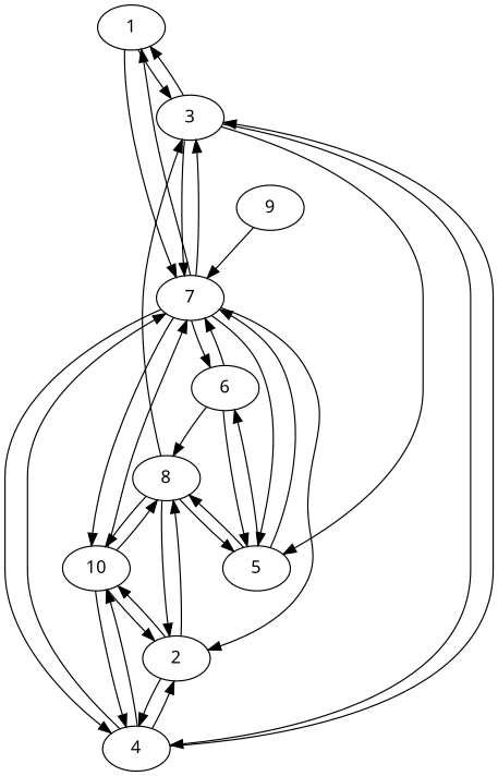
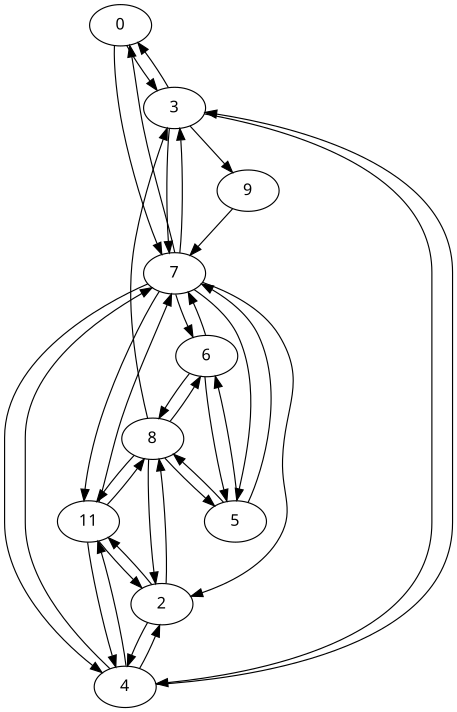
  digraph {
    fontname="Noto Sans"
    node [fontname="Noto Sans"]
    edge [fontname="Noto Sans"]
-   1
+   1 [label=0]
    3
    7
    4
    5
    2
-   10
+   10 [label=11]
    6
    8
    9
    1 -> 3
    1 -> 7
    3 -> 1
    3 -> 7
    3 -> 4
-   3 -> 5
+   3 -> 9
    7 -> 1
    7 -> 3
    7 -> 4
    7 -> 5
    7 -> 2
    7 -> 10
    7 -> 6
    4 -> 3
    4 -> 7
    4 -> 2
    4 -> 10
    5 -> 7
    5 -> 6
    5 -> 8
    2 -> 4
    2 -> 10
    2 -> 8
    10 -> 7
    10 -> 4
    10 -> 2
    10 -> 8
    6 -> 7
    6 -> 5
    6 -> 8
    8 -> 3
    8 -> 5
    8 -> 2
    8 -> 10
+   8 -> 6
    9 -> 7
  }
